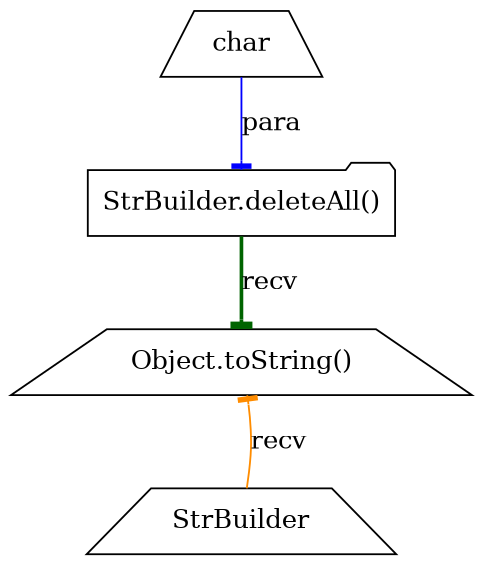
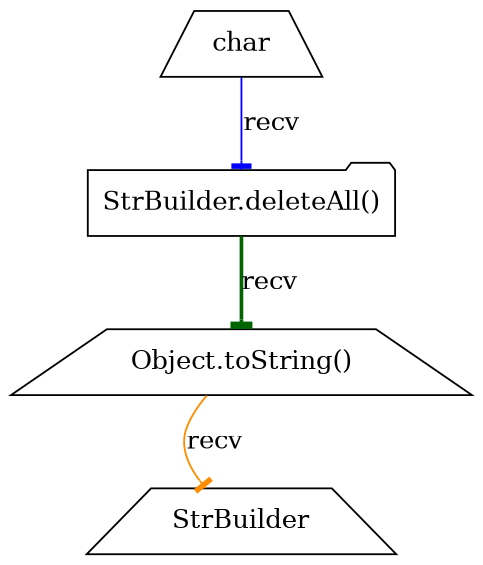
  digraph {
    node [shape=trapezium]
    edge [arrowhead=tee style=solid]
    n1 [label="StrBuilder.deleteAll()" shape=folder]
    n2 [label="Object.toString()"]
    n3 [label=StrBuilder]
    n4 [label=char]
    n1 -> n2 [color=darkgreen label=recv style=bold]
-   n3 -> n2 [color=darkorange label=recv]
-   n4 -> n1 [color=blue label=para]
+   n2 -> n3 [color=darkorange label=recv]
+   n4 -> n1 [color=blue label=recv]
  }
